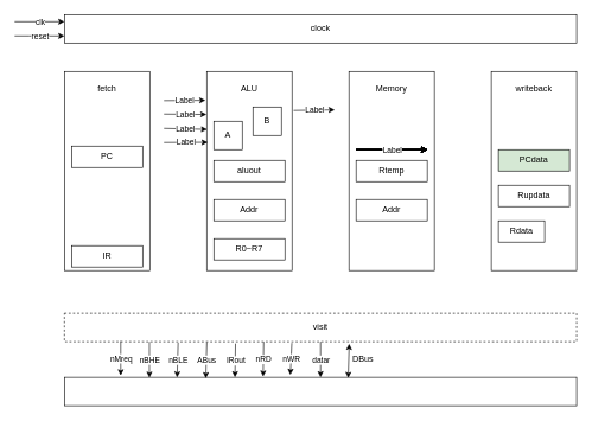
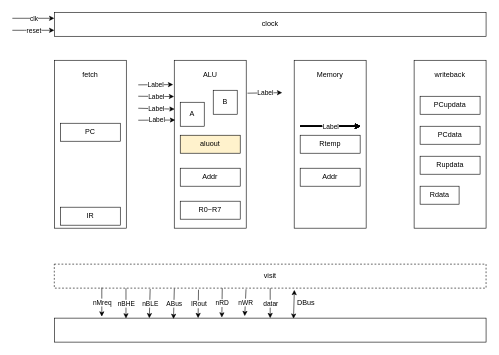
  <mxCell id="0" />
  <mxCell id="1" parent="0" />
  <mxCell id="2" value="clock" style="rounded=0;whiteSpace=wrap;html=1;" vertex="1" parent="1"><mxGeometry x="90" y="20" width="720" height="40" as="geometry" /></mxCell>
  <mxCell id="3" value="" style="rounded=0;whiteSpace=wrap;html=1;" vertex="1" parent="1"><mxGeometry x="290" y="100" width="120" height="280" as="geometry" /></mxCell>
  <mxCell id="4" value="" style="rounded=0;whiteSpace=wrap;html=1;" vertex="1" parent="1"><mxGeometry x="490" y="100" width="120" height="280" as="geometry" /></mxCell>
  <mxCell id="5" value="" style="rounded=0;whiteSpace=wrap;html=1;" vertex="1" parent="1"><mxGeometry x="90" y="100" width="120" height="280" as="geometry" /></mxCell>
  <mxCell id="6" value="" style="rounded=0;whiteSpace=wrap;html=1;" vertex="1" parent="1"><mxGeometry x="690" y="100" width="120" height="280" as="geometry" /></mxCell>
  <mxCell id="7" value="" style="endArrow=classic;html=1;rounded=0;entryX=0;entryY=0.25;entryDx=0;entryDy=0;entryPerimeter=0;" edge="1" parent="1" target="2"><mxGeometry relative="1" as="geometry"><mxPoint x="20" y="30" as="sourcePoint" /><mxPoint x="600" y="60" as="targetPoint" /></mxGeometry></mxCell>
  <mxCell id="8" value="clk" style="edgeLabel;resizable=0;html=1;align=center;verticalAlign=middle;" connectable="0" vertex="1" parent="7"><mxGeometry relative="1" as="geometry" /></mxCell>
  <mxCell id="9" value="" style="endArrow=classic;html=1;rounded=0;entryX=0;entryY=0.75;entryDx=0;entryDy=0;" edge="1" parent="1" target="2"><mxGeometry relative="1" as="geometry"><mxPoint x="20" y="50" as="sourcePoint" /><mxPoint x="600" y="60" as="targetPoint" /><Array as="points"><mxPoint x="40" y="50" /></Array></mxGeometry></mxCell>
  <mxCell id="10" value="reset" style="edgeLabel;resizable=0;html=1;align=center;verticalAlign=middle;" connectable="0" vertex="1" parent="9"><mxGeometry relative="1" as="geometry" /></mxCell>
  <mxCell id="11" value="PC" style="rounded=0;whiteSpace=wrap;html=1;" vertex="1" parent="1"><mxGeometry x="100" y="205" width="100" height="30" as="geometry" /></mxCell>
  <mxCell id="12" value="IR" style="rounded=0;whiteSpace=wrap;html=1;" vertex="1" parent="1"><mxGeometry x="100" y="345" width="100" height="30" as="geometry" /></mxCell>
  <mxCell id="13" value="Rtemp" style="rounded=0;whiteSpace=wrap;html=1;" vertex="1" parent="1"><mxGeometry x="500" y="225" width="100" height="30" as="geometry" /></mxCell>
- <mxCell id="14" value="aluout" style="rounded=0;whiteSpace=wrap;html=1;" vertex="1" parent="1"><mxGeometry x="300" y="225" width="100" height="30" as="geometry" /></mxCell>
+ <mxCell id="14" value="aluout" style="rounded=0;whiteSpace=wrap;html=1;fillColor=#fff2cc;" vertex="1" parent="1"><mxGeometry x="300" y="225" width="100" height="30" as="geometry" /></mxCell>
  <mxCell id="15" value="Addr" style="rounded=0;whiteSpace=wrap;html=1;" vertex="1" parent="1"><mxGeometry x="300" y="280" width="100" height="30" as="geometry" /></mxCell>
  <mxCell id="16" value="R0~R7" style="rounded=0;whiteSpace=wrap;html=1;" vertex="1" parent="1"><mxGeometry x="300" y="335" width="100" height="30" as="geometry" /></mxCell>
  <mxCell id="17" value="Rupdata" style="rounded=0;whiteSpace=wrap;html=1;" vertex="1" parent="1"><mxGeometry x="700" y="260" width="100" height="30" as="geometry" /></mxCell>
  <mxCell id="18" value="writeback" style="text;html=1;strokeColor=none;fillColor=none;align=center;verticalAlign=middle;whiteSpace=wrap;rounded=0;" vertex="1" parent="1"><mxGeometry x="720" y="110" width="60" height="30" as="geometry" /></mxCell>
  <mxCell id="19" value="Memory" style="text;html=1;strokeColor=none;fillColor=none;align=center;verticalAlign=middle;whiteSpace=wrap;rounded=0;" vertex="1" parent="1"><mxGeometry x="520" y="110" width="60" height="30" as="geometry" /></mxCell>
  <mxCell id="20" value="ALU" style="text;html=1;strokeColor=none;fillColor=none;align=center;verticalAlign=middle;whiteSpace=wrap;rounded=0;" vertex="1" parent="1"><mxGeometry x="320" y="110" width="60" height="30" as="geometry" /></mxCell>
  <mxCell id="21" value="fetch" style="text;html=1;strokeColor=none;fillColor=none;align=center;verticalAlign=middle;whiteSpace=wrap;rounded=0;" vertex="1" parent="1"><mxGeometry x="120" y="110" width="60" height="30" as="geometry" /></mxCell>
  <mxCell id="22" value="Addr" style="rounded=0;whiteSpace=wrap;html=1;" vertex="1" parent="1"><mxGeometry x="500" y="280" width="100" height="30" as="geometry" /></mxCell>
  <mxCell id="23" value="Rdata" style="rounded=0;whiteSpace=wrap;html=1;" vertex="1" parent="1"><mxGeometry x="700" y="310" width="65" height="30" as="geometry" /></mxCell>
- <mxCell id="24" value="PCdata" style="rounded=0;whiteSpace=wrap;html=1;fillColor=#d5e8d4;" vertex="1" parent="1"><mxGeometry x="700" y="210" width="100" height="30" as="geometry" /></mxCell>
+ <mxCell id="24" value="PCdata" style="rounded=0;whiteSpace=wrap;html=1;" vertex="1" parent="1"><mxGeometry x="700" y="210" width="100" height="30" as="geometry" /></mxCell>
+ <mxCell id="25" value="PCupdata" style="rounded=0;whiteSpace=wrap;html=1;" vertex="1" parent="1"><mxGeometry x="700" y="160" width="100" height="30" as="geometry" /></mxCell>
  <mxCell id="26" value="A" style="rounded=0;whiteSpace=wrap;html=1;" vertex="1" parent="1"><mxGeometry x="300" y="170" width="40" height="40" as="geometry" /></mxCell>
  <mxCell id="27" value="B" style="rounded=0;whiteSpace=wrap;html=1;" vertex="1" parent="1"><mxGeometry x="355" y="150" width="40" height="40" as="geometry" /></mxCell>
  <mxCell id="28" value="visit" style="rounded=0;whiteSpace=wrap;html=1;dashed=1;" vertex="1" parent="1"><mxGeometry x="90" y="440" width="720" height="40" as="geometry" /></mxCell>
  <mxCell id="29" value="" style="rounded=0;whiteSpace=wrap;html=1;" vertex="1" parent="1"><mxGeometry x="90" y="530" width="720" height="40" as="geometry" /></mxCell>
  <mxCell id="30" value="" style="endArrow=classic;html=1;rounded=0;entryX=0.11;entryY=-0.065;entryDx=0;entryDy=0;entryPerimeter=0;exitX=0.11;exitY=0.975;exitDx=0;exitDy=0;exitPerimeter=0;" edge="1" parent="1" source="28" target="29"><mxGeometry relative="1" as="geometry"><mxPoint x="500" y="360" as="sourcePoint" /><mxPoint x="600" y="360" as="targetPoint" /><Array as="points" /></mxGeometry></mxCell>
  <mxCell id="31" value="nMreq" style="edgeLabel;resizable=0;html=1;align=center;verticalAlign=middle;" connectable="0" vertex="1" parent="30"><mxGeometry relative="1" as="geometry" /></mxCell>
  <mxCell id="32" value="" style="endArrow=classic;html=1;rounded=0;exitX=0.444;exitY=1.045;exitDx=0;exitDy=0;exitPerimeter=0;entryX=0.441;entryY=-0.085;entryDx=0;entryDy=0;entryPerimeter=0;" edge="1" parent="1" source="28" target="29"><mxGeometry relative="1" as="geometry"><mxPoint x="409" y="480" as="sourcePoint" /><mxPoint x="409" y="540" as="targetPoint" /></mxGeometry></mxCell>
  <mxCell id="33" value="nWR" style="edgeLabel;resizable=0;html=1;align=center;verticalAlign=middle;" connectable="0" vertex="1" parent="32"><mxGeometry relative="1" as="geometry" /></mxCell>
  <mxCell id="34" value="" style="endArrow=classic;html=1;rounded=0;entryX=0.166;entryY=0.015;entryDx=0;entryDy=0;entryPerimeter=0;exitX=0.166;exitY=1.005;exitDx=0;exitDy=0;exitPerimeter=0;" edge="1" parent="1" source="28" target="29"><mxGeometry relative="1" as="geometry"><mxPoint x="210" y="480" as="sourcePoint" /><mxPoint x="300" y="400" as="targetPoint" /></mxGeometry></mxCell>
  <mxCell id="35" value="nBHE" style="edgeLabel;resizable=0;html=1;align=center;verticalAlign=middle;" connectable="0" vertex="1" parent="34"><mxGeometry relative="1" as="geometry" /></mxCell>
  <mxCell id="36" value="" style="endArrow=classic;html=1;rounded=0;exitX=0.389;exitY=1;exitDx=0;exitDy=0;exitPerimeter=0;entryX=0.388;entryY=-0.025;entryDx=0;entryDy=0;entryPerimeter=0;" edge="1" parent="1" source="28" target="29"><mxGeometry relative="1" as="geometry"><mxPoint x="500" y="360" as="sourcePoint" /><mxPoint x="600" y="360" as="targetPoint" /></mxGeometry></mxCell>
  <mxCell id="37" value="nRD" style="edgeLabel;resizable=0;html=1;align=center;verticalAlign=middle;" connectable="0" vertex="1" parent="36"><mxGeometry relative="1" as="geometry" /></mxCell>
  <mxCell id="38" value="" style="endArrow=classic;html=1;rounded=0;entryX=0.333;entryY=0;entryDx=0;entryDy=0;entryPerimeter=0;exitX=0.334;exitY=1.065;exitDx=0;exitDy=0;exitPerimeter=0;" edge="1" parent="1" source="28" target="29"><mxGeometry relative="1" as="geometry"><mxPoint x="330" y="480" as="sourcePoint" /><mxPoint x="600" y="360" as="targetPoint" /></mxGeometry></mxCell>
  <mxCell id="39" value="IRout" style="edgeLabel;resizable=0;html=1;align=center;verticalAlign=middle;" connectable="0" vertex="1" parent="38"><mxGeometry relative="1" as="geometry" /></mxCell>
  <mxCell id="40" value="" style="endArrow=classic;html=1;rounded=0;exitX=0.278;exitY=1.015;exitDx=0;exitDy=0;exitPerimeter=0;entryX=0.276;entryY=0.035;entryDx=0;entryDy=0;entryPerimeter=0;" edge="1" parent="1" source="28" target="29"><mxGeometry relative="1" as="geometry"><mxPoint x="440" y="410" as="sourcePoint" /><mxPoint x="540" y="410" as="targetPoint" /></mxGeometry></mxCell>
  <mxCell id="41" value="ABus" style="edgeLabel;resizable=0;html=1;align=center;verticalAlign=middle;" connectable="0" vertex="1" parent="40"><mxGeometry relative="1" as="geometry" /></mxCell>
  <mxCell id="42" value="" style="endArrow=classic;html=1;rounded=0;exitX=0.222;exitY=1.035;exitDx=0;exitDy=0;exitPerimeter=0;entryX=0.22;entryY=0.005;entryDx=0;entryDy=0;entryPerimeter=0;" edge="1" parent="1" source="28" target="29"><mxGeometry relative="1" as="geometry"><mxPoint x="500" y="360" as="sourcePoint" /><mxPoint x="250" y="540" as="targetPoint" /></mxGeometry></mxCell>
  <mxCell id="43" value="nBLE" style="edgeLabel;resizable=0;html=1;align=center;verticalAlign=middle;" connectable="0" vertex="1" parent="42"><mxGeometry relative="1" as="geometry" /></mxCell>
  <mxCell id="44" value="" style="endArrow=classic;html=1;rounded=0;exitX=0.5;exitY=1;exitDx=0;exitDy=0;entryX=0.5;entryY=0;entryDx=0;entryDy=0;" edge="1" parent="1" source="28" target="29"><mxGeometry relative="1" as="geometry"><mxPoint x="500" y="360" as="sourcePoint" /><mxPoint x="450" y="530" as="targetPoint" /></mxGeometry></mxCell>
  <mxCell id="45" value="datar" style="edgeLabel;resizable=0;html=1;align=center;verticalAlign=middle;" connectable="0" vertex="1" parent="44"><mxGeometry relative="1" as="geometry" /></mxCell>
  <mxCell id="46" value="" style="endArrow=classic;startArrow=classic;html=1;rounded=0;exitX=0.554;exitY=0.025;exitDx=0;exitDy=0;exitPerimeter=0;entryX=0.556;entryY=1.075;entryDx=0;entryDy=0;entryPerimeter=0;" edge="1" parent="1" source="29" target="28"><mxGeometry width="50" height="50" relative="1" as="geometry"><mxPoint x="520" y="390" as="sourcePoint" /><mxPoint x="570" y="340" as="targetPoint" /></mxGeometry></mxCell>
  <mxCell id="47" value="DBus" style="text;html=1;strokeColor=none;fillColor=none;align=center;verticalAlign=middle;whiteSpace=wrap;rounded=0;" vertex="1" parent="1"><mxGeometry x="480" y="490" width="60" height="30" as="geometry" /></mxCell>
  <mxCell id="48" value="" style="endArrow=classic;html=1;rounded=0;" edge="1" parent="1"><mxGeometry relative="1" as="geometry"><mxPoint x="500" y="210" as="sourcePoint" /><mxPoint x="600" y="210" as="targetPoint" /></mxGeometry></mxCell>
  <mxCell id="49" value="Label" style="edgeLabel;resizable=0;html=1;align=center;verticalAlign=middle;" connectable="0" vertex="1" parent="48"><mxGeometry relative="1" as="geometry" /></mxCell>
  <mxCell id="50" value="" style="endArrow=classic;html=1;rounded=0;" edge="1" parent="1"><mxGeometry relative="1" as="geometry"><mxPoint x="500" y="210" as="sourcePoint" /><mxPoint x="600" y="210" as="targetPoint" /></mxGeometry></mxCell>
  <mxCell id="51" value="Label" style="edgeLabel;resizable=0;html=1;align=center;verticalAlign=middle;" connectable="0" vertex="1" parent="50"><mxGeometry relative="1" as="geometry" /></mxCell>
  <mxCell id="52" value="" style="endArrow=classic;html=1;rounded=0;" edge="1" parent="1"><mxGeometry relative="1" as="geometry"><mxPoint x="500" y="210" as="sourcePoint" /><mxPoint x="600" y="210" as="targetPoint" /></mxGeometry></mxCell>
  <mxCell id="53" value="Label" style="edgeLabel;resizable=0;html=1;align=center;verticalAlign=middle;" connectable="0" vertex="1" parent="52"><mxGeometry relative="1" as="geometry" /></mxCell>
  <mxCell id="54" value="" style="endArrow=classic;html=1;rounded=0;" edge="1" parent="1"><mxGeometry relative="1" as="geometry"><mxPoint x="500" y="210" as="sourcePoint" /><mxPoint x="600" y="210" as="targetPoint" /></mxGeometry></mxCell>
  <mxCell id="55" value="Label" style="edgeLabel;resizable=0;html=1;align=center;verticalAlign=middle;" connectable="0" vertex="1" parent="54"><mxGeometry relative="1" as="geometry" /></mxCell>
  <mxCell id="56" value="" style="endArrow=classic;html=1;rounded=0;" edge="1" parent="1"><mxGeometry relative="1" as="geometry"><mxPoint x="500" y="210" as="sourcePoint" /><mxPoint x="600" y="210" as="targetPoint" /></mxGeometry></mxCell>
  <mxCell id="57" value="Label" style="edgeLabel;resizable=0;html=1;align=center;verticalAlign=middle;" connectable="0" vertex="1" parent="56"><mxGeometry relative="1" as="geometry" /></mxCell>
  <mxCell id="58" value="" style="endArrow=classic;html=1;rounded=0;" edge="1" parent="1"><mxGeometry relative="1" as="geometry"><mxPoint x="500" y="210" as="sourcePoint" /><mxPoint x="600" y="210" as="targetPoint" /></mxGeometry></mxCell>
  <mxCell id="59" value="Label" style="edgeLabel;resizable=0;html=1;align=center;verticalAlign=middle;" connectable="0" vertex="1" parent="58"><mxGeometry relative="1" as="geometry" /></mxCell>
  <mxCell id="60" value="" style="endArrow=classic;html=1;rounded=0;" edge="1" parent="1"><mxGeometry relative="1" as="geometry"><mxPoint x="500" y="210" as="sourcePoint" /><mxPoint x="600" y="210" as="targetPoint" /></mxGeometry></mxCell>
  <mxCell id="61" value="Label" style="edgeLabel;resizable=0;html=1;align=center;verticalAlign=middle;" connectable="0" vertex="1" parent="60"><mxGeometry relative="1" as="geometry" /></mxCell>
  <mxCell id="62" value="" style="endArrow=classic;html=1;rounded=0;" edge="1" parent="1"><mxGeometry relative="1" as="geometry"><mxPoint x="500" y="210" as="sourcePoint" /><mxPoint x="600" y="210" as="targetPoint" /></mxGeometry></mxCell>
  <mxCell id="63" value="Label" style="edgeLabel;resizable=0;html=1;align=center;verticalAlign=middle;" connectable="0" vertex="1" parent="62"><mxGeometry relative="1" as="geometry" /></mxCell>
  <mxCell id="64" value="" style="endArrow=classic;html=1;rounded=0;" edge="1" parent="1"><mxGeometry relative="1" as="geometry"><mxPoint x="500" y="210" as="sourcePoint" /><mxPoint x="600" y="210" as="targetPoint" /></mxGeometry></mxCell>
  <mxCell id="65" value="Label" style="edgeLabel;resizable=0;html=1;align=center;verticalAlign=middle;" connectable="0" vertex="1" parent="64"><mxGeometry relative="1" as="geometry" /></mxCell>
  <mxCell id="66" value="" style="endArrow=classic;html=1;rounded=0;" edge="1" parent="1"><mxGeometry relative="1" as="geometry"><mxPoint x="500" y="210" as="sourcePoint" /><mxPoint x="600" y="210" as="targetPoint" /></mxGeometry></mxCell>
  <mxCell id="67" value="Label" style="edgeLabel;resizable=0;html=1;align=center;verticalAlign=middle;" connectable="0" vertex="1" parent="66"><mxGeometry relative="1" as="geometry" /></mxCell>
  <mxCell id="68" value="" style="endArrow=classic;html=1;rounded=0;" edge="1" parent="1"><mxGeometry relative="1" as="geometry"><mxPoint x="500" y="210" as="sourcePoint" /><mxPoint x="600" y="210" as="targetPoint" /></mxGeometry></mxCell>
  <mxCell id="69" value="Label" style="edgeLabel;resizable=0;html=1;align=center;verticalAlign=middle;" connectable="0" vertex="1" parent="68"><mxGeometry relative="1" as="geometry" /></mxCell>
  <mxCell id="70" value="" style="endArrow=classic;html=1;rounded=0;" edge="1" parent="1"><mxGeometry relative="1" as="geometry"><mxPoint x="500" y="210" as="sourcePoint" /><mxPoint x="600" y="210" as="targetPoint" /></mxGeometry></mxCell>
  <mxCell id="71" value="Label" style="edgeLabel;resizable=0;html=1;align=center;verticalAlign=middle;" connectable="0" vertex="1" parent="70"><mxGeometry relative="1" as="geometry" /></mxCell>
  <mxCell id="72" value="" style="endArrow=classic;html=1;rounded=0;" edge="1" parent="1"><mxGeometry relative="1" as="geometry"><mxPoint x="500" y="210" as="sourcePoint" /><mxPoint x="600" y="210" as="targetPoint" /></mxGeometry></mxCell>
  <mxCell id="73" value="Label" style="edgeLabel;resizable=0;html=1;align=center;verticalAlign=middle;" connectable="0" vertex="1" parent="72"><mxGeometry relative="1" as="geometry" /></mxCell>
  <mxCell id="74" value="" style="endArrow=classic;html=1;rounded=0;" edge="1" parent="1"><mxGeometry relative="1" as="geometry"><mxPoint x="500" y="210" as="sourcePoint" /><mxPoint x="600" y="210" as="targetPoint" /></mxGeometry></mxCell>
  <mxCell id="75" value="Label" style="edgeLabel;resizable=0;html=1;align=center;verticalAlign=middle;" connectable="0" vertex="1" parent="74"><mxGeometry relative="1" as="geometry" /></mxCell>
  <mxCell id="76" value="" style="endArrow=classic;html=1;rounded=0;" edge="1" parent="1"><mxGeometry relative="1" as="geometry"><mxPoint x="500" y="210" as="sourcePoint" /><mxPoint x="600" y="210" as="targetPoint" /></mxGeometry></mxCell>
  <mxCell id="77" value="Label" style="edgeLabel;resizable=0;html=1;align=center;verticalAlign=middle;" connectable="0" vertex="1" parent="76"><mxGeometry relative="1" as="geometry" /></mxCell>
  <mxCell id="78" value="" style="endArrow=classic;html=1;rounded=0;" edge="1" parent="1"><mxGeometry relative="1" as="geometry"><mxPoint x="500" y="210" as="sourcePoint" /><mxPoint x="600" y="210" as="targetPoint" /></mxGeometry></mxCell>
  <mxCell id="79" value="Label" style="edgeLabel;resizable=0;html=1;align=center;verticalAlign=middle;" connectable="0" vertex="1" parent="78"><mxGeometry relative="1" as="geometry" /></mxCell>
  <mxCell id="80" value="" style="endArrow=classic;html=1;rounded=0;" edge="1" parent="1"><mxGeometry relative="1" as="geometry"><mxPoint x="500" y="210" as="sourcePoint" /><mxPoint x="600" y="210" as="targetPoint" /></mxGeometry></mxCell>
  <mxCell id="81" value="Label" style="edgeLabel;resizable=0;html=1;align=center;verticalAlign=middle;" connectable="0" vertex="1" parent="80"><mxGeometry relative="1" as="geometry" /></mxCell>
  <mxCell id="82" value="" style="endArrow=classic;html=1;rounded=0;" edge="1" parent="1"><mxGeometry relative="1" as="geometry"><mxPoint x="500" y="210" as="sourcePoint" /><mxPoint x="600" y="210" as="targetPoint" /></mxGeometry></mxCell>
  <mxCell id="83" value="Label" style="edgeLabel;resizable=0;html=1;align=center;verticalAlign=middle;" connectable="0" vertex="1" parent="82"><mxGeometry relative="1" as="geometry" /></mxCell>
  <mxCell id="84" value="" style="endArrow=classic;html=1;rounded=0;" edge="1" parent="1"><mxGeometry relative="1" as="geometry"><mxPoint x="500" y="210" as="sourcePoint" /><mxPoint x="600" y="210" as="targetPoint" /></mxGeometry></mxCell>
  <mxCell id="85" value="Label" style="edgeLabel;resizable=0;html=1;align=center;verticalAlign=middle;" connectable="0" vertex="1" parent="84"><mxGeometry relative="1" as="geometry" /></mxCell>
  <mxCell id="86" value="" style="endArrow=classic;html=1;rounded=0;exitX=1.018;exitY=0.196;exitDx=0;exitDy=0;exitPerimeter=0;" edge="1" parent="1" source="3"><mxGeometry relative="1" as="geometry"><mxPoint x="430" y="160" as="sourcePoint" /><mxPoint x="470" y="154" as="targetPoint" /></mxGeometry></mxCell>
  <mxCell id="87" value="Label" style="edgeLabel;resizable=0;html=1;align=center;verticalAlign=middle;" connectable="0" vertex="1" parent="86"><mxGeometry relative="1" as="geometry" /></mxCell>
  <mxCell id="88" value="" style="endArrow=classic;html=1;rounded=0;entryX=0.012;entryY=0.356;entryDx=0;entryDy=0;entryPerimeter=0;" edge="1" parent="1" target="3"><mxGeometry relative="1" as="geometry"><mxPoint x="230" y="200" as="sourcePoint" /><mxPoint x="280" y="200" as="targetPoint" /></mxGeometry></mxCell>
  <mxCell id="89" value="Label" style="edgeLabel;resizable=0;html=1;align=center;verticalAlign=middle;" connectable="0" vertex="1" parent="88"><mxGeometry relative="1" as="geometry" /></mxCell>
  <mxCell id="90" value="" style="endArrow=classic;html=1;rounded=0;entryX=0.005;entryY=0.291;entryDx=0;entryDy=0;entryPerimeter=0;" edge="1" parent="1" target="3"><mxGeometry relative="1" as="geometry"><mxPoint x="230" y="180" as="sourcePoint" /><mxPoint x="270" y="180" as="targetPoint" /></mxGeometry></mxCell>
  <mxCell id="91" value="Label" style="edgeLabel;resizable=0;html=1;align=center;verticalAlign=middle;" connectable="0" vertex="1" parent="90"><mxGeometry relative="1" as="geometry" /></mxCell>
  <mxCell id="92" value="" style="endArrow=classic;html=1;rounded=0;entryX=-0.002;entryY=0.216;entryDx=0;entryDy=0;entryPerimeter=0;" edge="1" parent="1" target="3"><mxGeometry relative="1" as="geometry"><mxPoint x="230" y="160" as="sourcePoint" /><mxPoint x="600" y="210" as="targetPoint" /></mxGeometry></mxCell>
  <mxCell id="93" value="Label" style="edgeLabel;resizable=0;html=1;align=center;verticalAlign=middle;" connectable="0" vertex="1" parent="92"><mxGeometry relative="1" as="geometry" /></mxCell>
  <mxCell id="94" value="" style="endArrow=classic;html=1;rounded=0;entryX=-0.015;entryY=0.145;entryDx=0;entryDy=0;entryPerimeter=0;" edge="1" parent="1" target="3"><mxGeometry relative="1" as="geometry"><mxPoint x="230" y="141" as="sourcePoint" /><mxPoint x="600" y="210" as="targetPoint" /></mxGeometry></mxCell>
  <mxCell id="95" value="Label" style="edgeLabel;resizable=0;html=1;align=center;verticalAlign=middle;" connectable="0" vertex="1" parent="94"><mxGeometry relative="1" as="geometry" /></mxCell>
